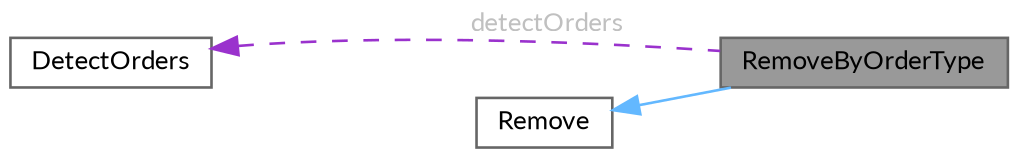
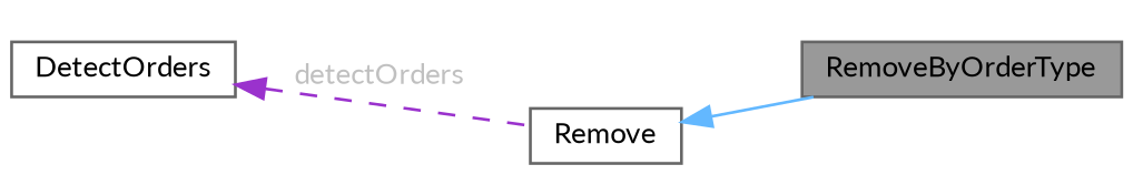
  digraph {
    fontname=Lato
    rankdir=LR
    node [color=gray40 fillcolor=white fontname=Lato fontsize=10 shape=box style=filled]
    edge [dir=back fontname=Lato fontsize=10 labelfontname=Helvetica labelfontsize=10]
    n1 [fillcolor=grey60 fontcolor=black height=0.2 label=RemoveByOrderType width=0.4]
    n2 [height=0.2 label=Remove width=0.4]
    n3 [height=0.2 label=DetectOrders width=0.4]
    n2 -> n1 [color=steelblue1 style=solid]
-   n3 -> n1 [color=darkorchid3 fontcolor=grey label=" detectOrders" style=dashed]
+   n3 -> n2 [color=darkorchid3 fontcolor=grey label=" detectOrders" style=dashed]
  }
